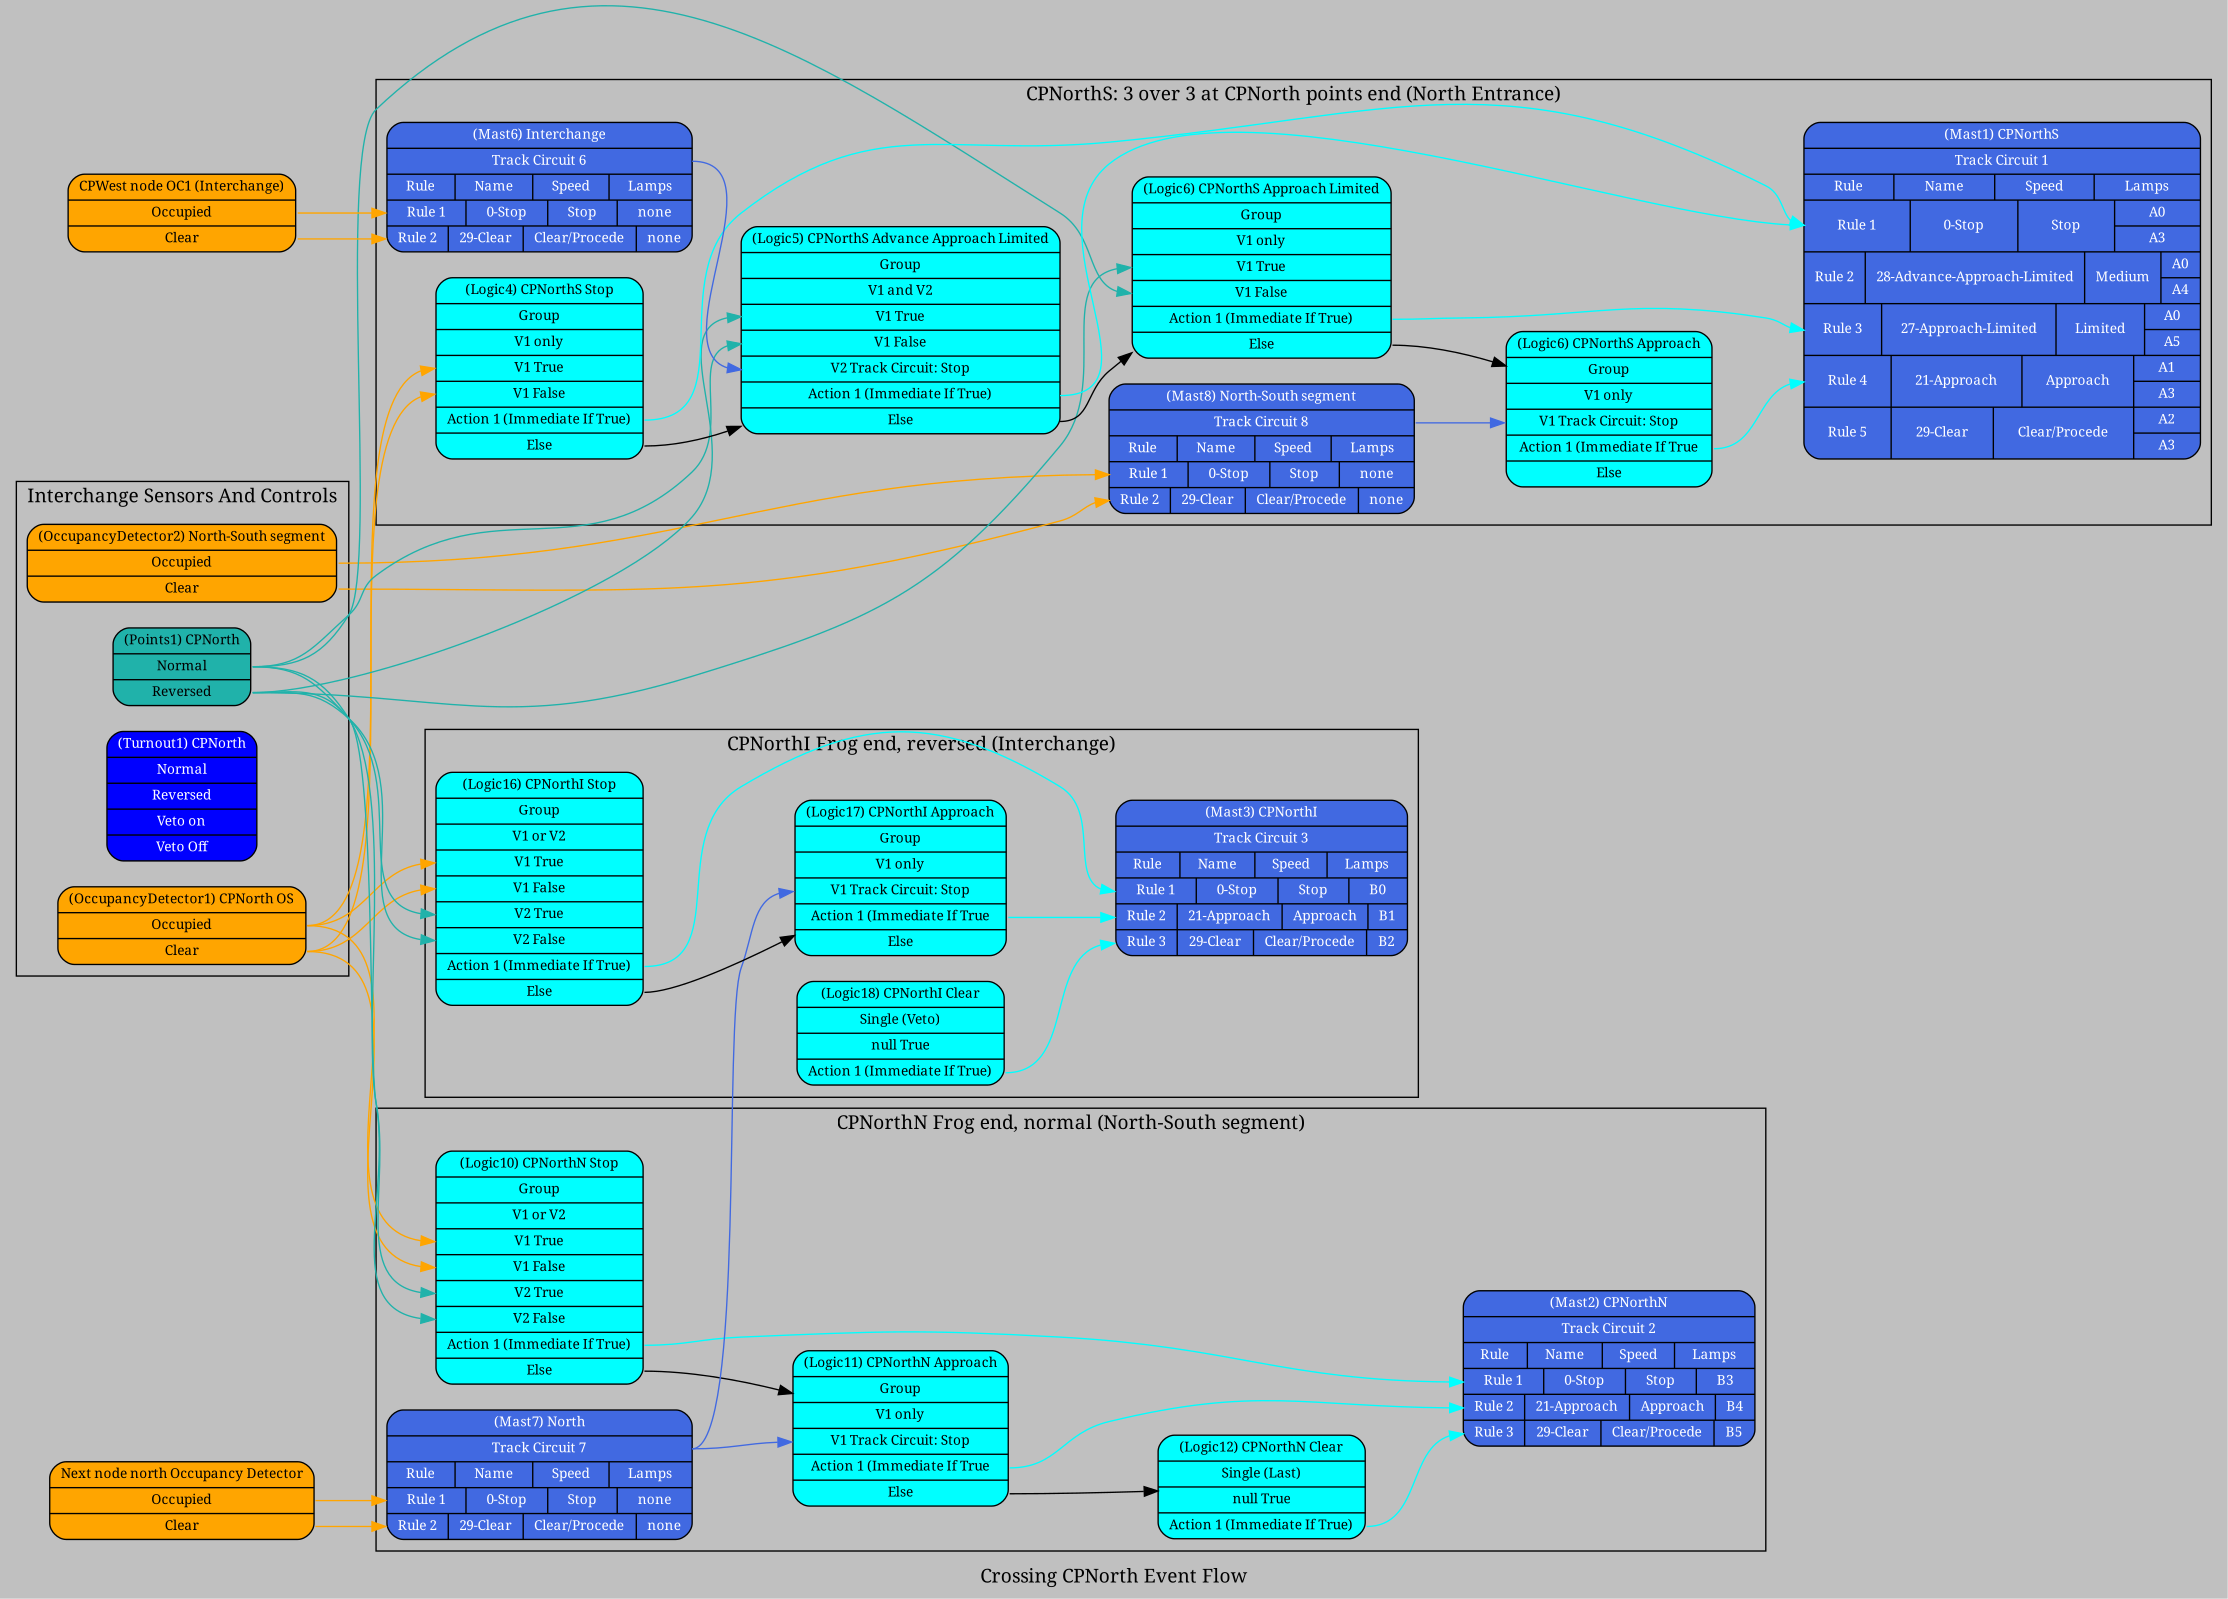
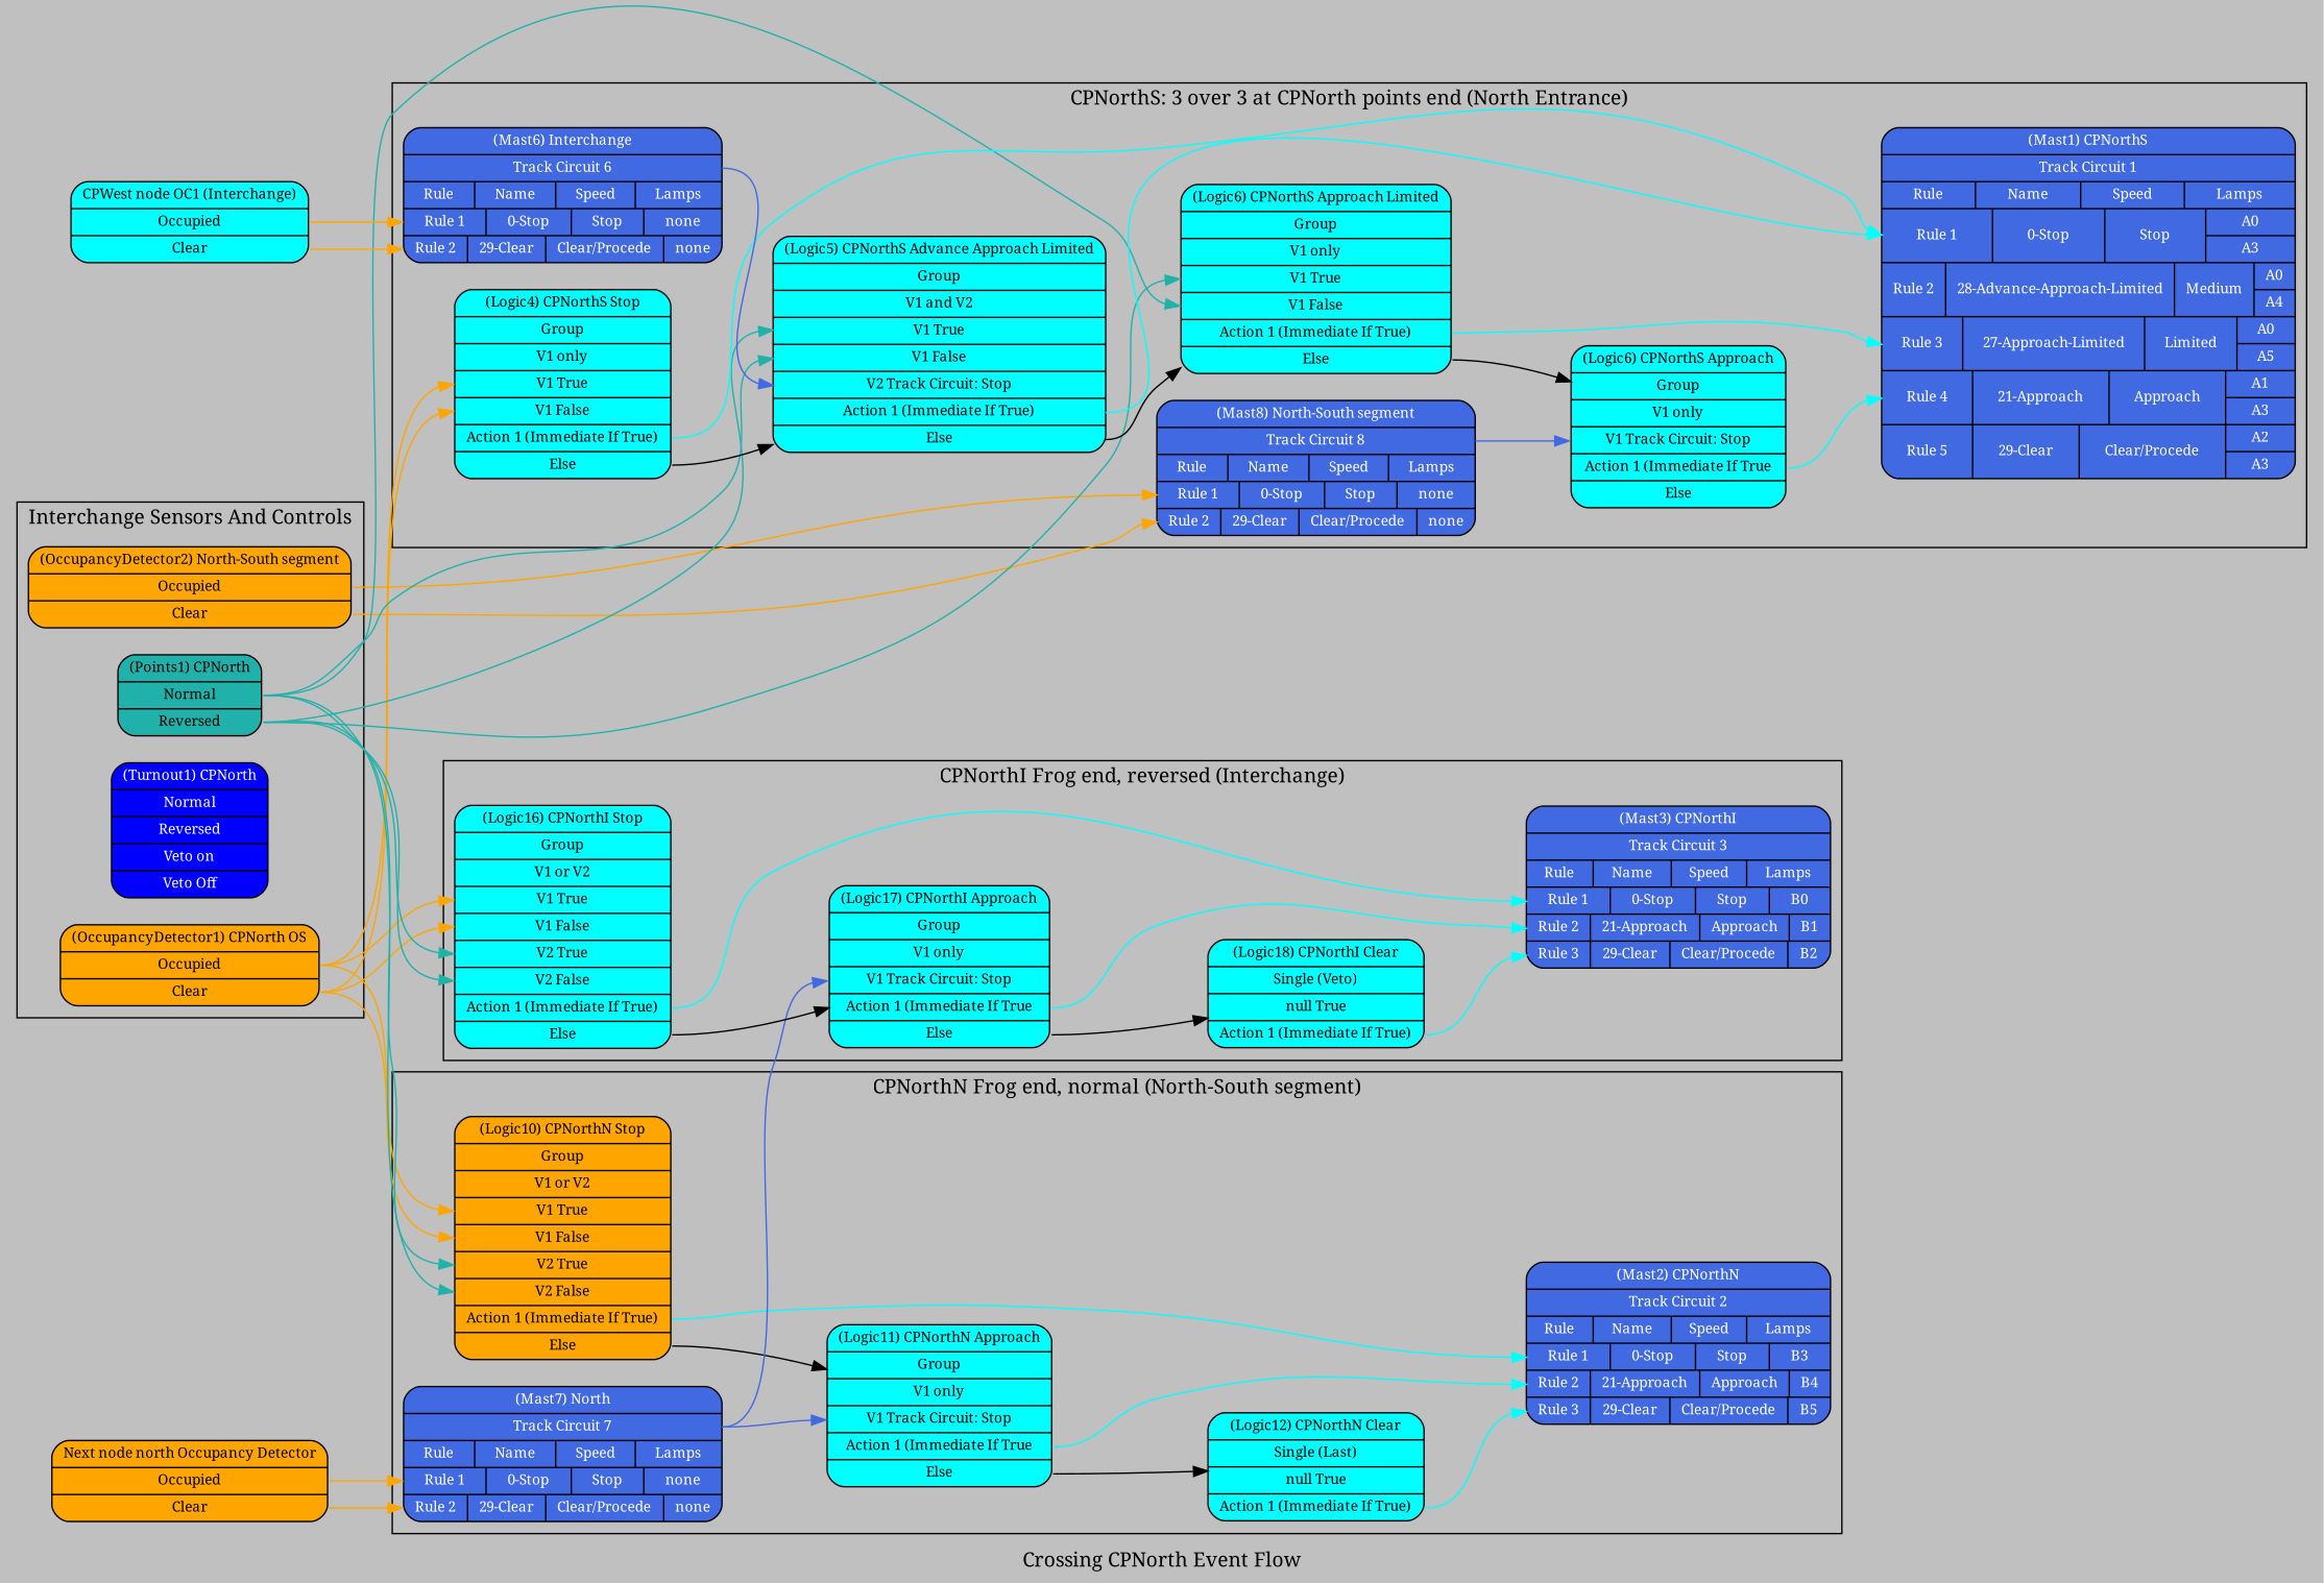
  digraph {
    bgcolor=gray
    fontname="Noto Serif"
    label="Crossing CPNorth Event Flow"
    rankdir=LR
    node [fillcolor=cyan fontname="Noto Serif" fontsize=10 shape=Mrecord style=filled]
    edge [color=orange fontname="Noto Serif" tailport=A1]
    n1 [fillcolor=orange label="(OccupancyDetector1) CPNorth OS|<occupied> Occupied|<clear> Clear"]
    n2 [fillcolor=orange label="(OccupancyDetector2) North-South segment|<occupied> Occupied|<clear> Clear"]
    n3 [fillcolor=blue fontcolor=white label="(Turnout1) CPNorth|<normal> Normal|<reversed> Reversed|<veto> Veto on|<enable> Veto Off"]
    n4 [fillcolor=LightSeaGreen label="(Points1) CPNorth|<normal> Normal|<reversed> Reversed"]
    n5 [label="(Logic4) CPNorthS Stop|Group|V1 only|<V1True> V1 True|<V1False> V1 False|<A1> Action 1 (Immediate If True)|<else> Else"]
    n6 [label="(Logic5) CPNorthS Advance Approach Limited|Group|V1 and V2|<V1True> V1 True|<V1False> V1 False|<V2Circuit> V2 Track Circuit: Stop|<A1> Action 1 (Immediate If True)|<else> Else"]
    n7 [label="(Logic6) CPNorthS Approach Limited|Group|V1 only|<V1True> V1 True|<V1False> V1 False|<A1> Action 1 (Immediate If True)|<else> Else"]
    n8 [fillcolor=RoyalBlue fontcolor=white label="(Mast1) CPNorthS|<circuit>Track Circuit 1|{Rule|Name|Speed|Lamps}|{<R1>Rule 1|0-Stop|Stop|{A0|A3}}|{<R2>Rule 2|28-Advance-Approach-Limited|Medium|{A0|A4}}|{<R3>Rule 3|27-Approach-Limited|Limited|{A0|A5}}|{<R4>Rule 4|21-Approach|Approach|{A1|A3}}|{<R5>Rule 5|29-Clear|Clear/Procede|{A2|A3}}"]
    n9 [fillcolor=RoyalBlue fontcolor=white label="(Mast6) Interchange|<circuit>Track Circuit 6|{Rule|Name|Speed|Lamps}|{<R1>Rule 1|0-Stop|Stop|none}|{<R2>Rule 2|29-Clear|Clear/Procede|none}"]
    n10 [label="(Logic6) CPNorthS Approach|Group|V1 only|<V1Circuit> V1 Track Circuit: Stop|<A1> Action 1 (Immediate If True|<else> Else"]
    n11 [fillcolor=RoyalBlue fontcolor=white label="(Mast8) North-South segment|<circuit>Track Circuit 8|{Rule|Name|Speed|Lamps}|{<R1>Rule 1|0-Stop|Stop|none}|{<R2>Rule 2|29-Clear|Clear/Procede|none}"]
-   n12 [label="(Logic10) CPNorthN Stop|Group|V1 or V2|<V1True> V1 True|<V1False> V1 False|<V2True> V2 True|<V2False> V2 False|<A1> Action 1 (Immediate If True)|<else> Else"]
+   n12 [fillcolor=orange label="(Logic10) CPNorthN Stop|Group|V1 or V2|<V1True> V1 True|<V1False> V1 False|<V2True> V2 True|<V2False> V2 False|<A1> Action 1 (Immediate If True)|<else> Else"]
    n13 [fillcolor=RoyalBlue fontcolor=white label="(Mast2) CPNorthN|<circuit>Track Circuit 2|{Rule|Name|Speed|Lamps}|{<R1>Rule 1|0-Stop|Stop|B3}|{<R2>Rule 2|21-Approach|Approach|B4}|{<R3>Rule 3|29-Clear|Clear/Procede|B5}"]
    n14 [label="(Logic11) CPNorthN Approach|Group|V1 only|<V1Circuit> V1 Track Circuit: Stop|<A1> Action 1 (Immediate If True|<else> Else"]
    n15 [label="(Logic12) CPNorthN Clear|Single (Last)|null True|<A1> Action 1 (Immediate If True)"]
    n16 [fillcolor=RoyalBlue fontcolor=white label="(Mast7) North|<circuit>Track Circuit 7|{Rule|Name|Speed|Lamps}|{<R1>Rule 1|0-Stop|Stop|none}|{<R2>Rule 2|29-Clear|Clear/Procede|none}"]
    n17 [label="(Logic16) CPNorthI Stop|Group|V1 or V2|<V1True> V1 True|<V1False> V1 False|<V2True> V2 True|<V2False> V2 False|<A1> Action 1 (Immediate If True)|<else> Else"]
    n18 [label="(Logic17) CPNorthI Approach|Group|V1 only|<V1Circuit> V1 Track Circuit: Stop|<A1> Action 1 (Immediate If True|<else> Else"]
    n19 [fillcolor=RoyalBlue fontcolor=white label="(Mast3) CPNorthI|<circuit>Track Circuit 3|{Rule|Name|Speed|Lamps}|{<R1>Rule 1|0-Stop|Stop|B0}|{<R2>Rule 2|21-Approach|Approach|B1}|{<R3>Rule 3|29-Clear|Clear/Procede|B2}"]
    n20 [label="(Logic18) CPNorthI Clear|Single (Veto)|null True|<A1> Action 1 (Immediate If True)"]
-   n21 [fillcolor=orange label="CPWest node OC1 (Interchange)|<occupied> Occupied|<clear> Clear"]
+   n21 [label="CPWest node OC1 (Interchange)|<occupied> Occupied|<clear> Clear"]
    n22 [fillcolor=orange label="Next node north Occupancy Detector|<occupied> Occupied|<clear> Clear"]
    subgraph cluster_1 {
      label="Interchange Sensors And Controls"
      n1
      n2
      n3
      n4
    }
    subgraph cluster_2 {
      label="CPNorthS: 3 over 3 at CPNorth points end (North Entrance)"
      n5
      n6
      n7
      n8
      n9
      n10
      n11
    }
    subgraph cluster_3 {
      label="CPNorthN Frog end, normal (North-South segment)"
      n12
      n13
      n14
      n15
      n16
    }
    subgraph cluster_4 {
      label="CPNorthI Frog end, reversed (Interchange)"
      n17
      n18
      n19
      n20
    }
    n1 -> n5 [headport=V1True tailport=occupied]
    n1 -> n5 [headport=V1False tailport=clear]
    n1 -> n12 [headport=V1True tailport=occupied]
    n1 -> n12 [headport=V1False tailport=clear]
    n1 -> n17 [headport=V1True tailport=occupied]
    n1 -> n17 [headport=V1False tailport=clear]
    n2 -> n11 [headport=R1 tailport=occupied]
    n2 -> n11 [headport=R2 tailport=clear]
    n4 -> n6 [color=LightSeaGreen headport=V1True tailport=reversed]
    n4 -> n6 [color=LightSeaGreen headport=V1False tailport=normal]
    n4 -> n7 [color=LightSeaGreen headport=V1True tailport=reversed]
    n4 -> n7 [color=LightSeaGreen headport=V1False tailport=normal]
    n4 -> n12 [color=LightSeaGreen headport=V2False tailport=normal]
    n4 -> n12 [color=LightSeaGreen headport=V2True tailport=reversed]
    n4 -> n17 [color=LightSeaGreen headport=V2False tailport=reversed]
    n4 -> n17 [color=LightSeaGreen headport=V2True tailport=normal]
    n5 -> n6 [tailport=else color=""]
    n5 -> n8 [color=cyan headport=R1]
    n6 -> n7 [tailport=else color=""]
    n6 -> n8 [color=cyan headport=R1]
    n7 -> n8 [color=cyan headport=R3]
    n7 -> n10 [tailport=else color=""]
    n9 -> n6 [color=RoyalBlue headport=V2Circuit tailport=circuit]
    n10 -> n8 [color=cyan headport=R4]
    n11 -> n10 [color=RoyalBlue headport=V1Circuit tailport=circuit]
    n12 -> n13 [color=cyan headport=R1]
    n12 -> n14 [tailport=else color=""]
    n14 -> n13 [color=cyan headport=R2]
    n14 -> n15 [tailport=else color=""]
    n15 -> n13 [color=cyan headport=R3]
    n16 -> n14 [color=RoyalBlue headport=V1Circuit tailport=circuit]
    n16 -> n18 [color=RoyalBlue headport=V1Circuit tailport=circuit]
    n17 -> n18 [tailport=else color=""]
    n17 -> n19 [color=cyan headport=R1]
    n18 -> n19 [color=cyan headport=R2]
+   n18 -> n20 [tailport=else color=""]
    n20 -> n19 [color=cyan headport=R3]
    n21 -> n9 [headport=R1 tailport=occupied]
    n21 -> n9 [headport=R2 tailport=clear]
    n22 -> n16 [headport=R1 tailport=occupied]
    n22 -> n16 [headport=R2 tailport=clear]
  }
